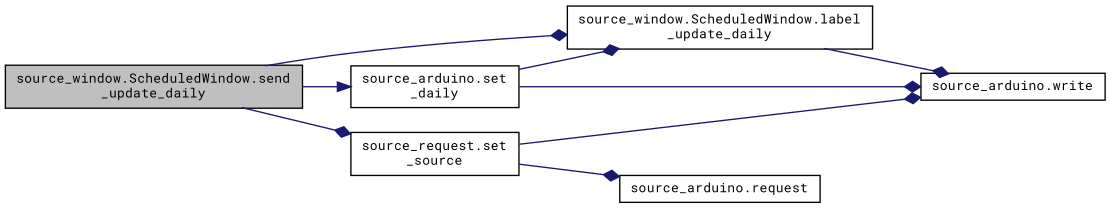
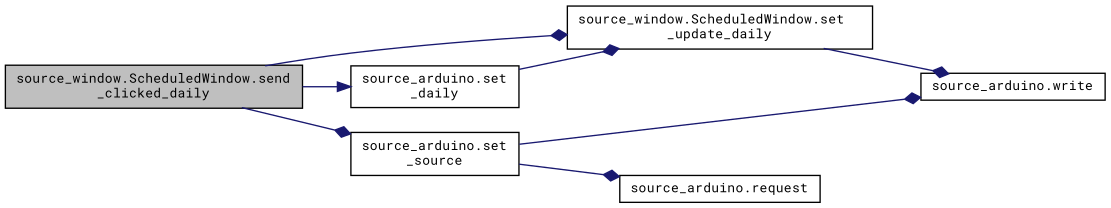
  digraph {
    fontname="Roboto Mono"
    rankdir=LR
    node [color=black fillcolor=white fontname="Roboto Mono" fontsize=10 shape=record style=filled]
    edge [arrowhead=diamond color=midnightblue fontname="Roboto Mono" fontsize=10 labelfontname=Helvetica labelfontsize=10 style=solid]
-   n1 [fillcolor=grey75 fontcolor=black height=0.2 label="source_window.ScheduledWindow.send\l_update_daily" width=0.4]
-   n2 [height=0.2 label="source_window.ScheduledWindow.label\l_update_daily" width=0.4]
+   n1 [fillcolor=grey75 fontcolor=black height=0.2 label="source_window.ScheduledWindow.send\l_clicked_daily" width=0.4]
+   n2 [height=0.2 label="source_window.ScheduledWindow.set\l_update_daily" width=0.4]
    n3 [height=0.2 label="source_arduino.set\l_daily" width=0.4]
-   n4 [height=0.2 label="source_request.set\l_source" width=0.4]
+   n4 [height=0.2 label="source_arduino.set\l_source" width=0.4]
    n5 [height=0.2 label="source_arduino.write" width=0.4]
    n6 [height=0.2 label="source_arduino.request" width=0.4]
    n1 -> n2
    n1 -> n3 [arrowhead=normal]
    n1 -> n4
    n2 -> n5
    n3 -> n2
-   n3 -> n5
    n4 -> n5
    n4 -> n6
  }
